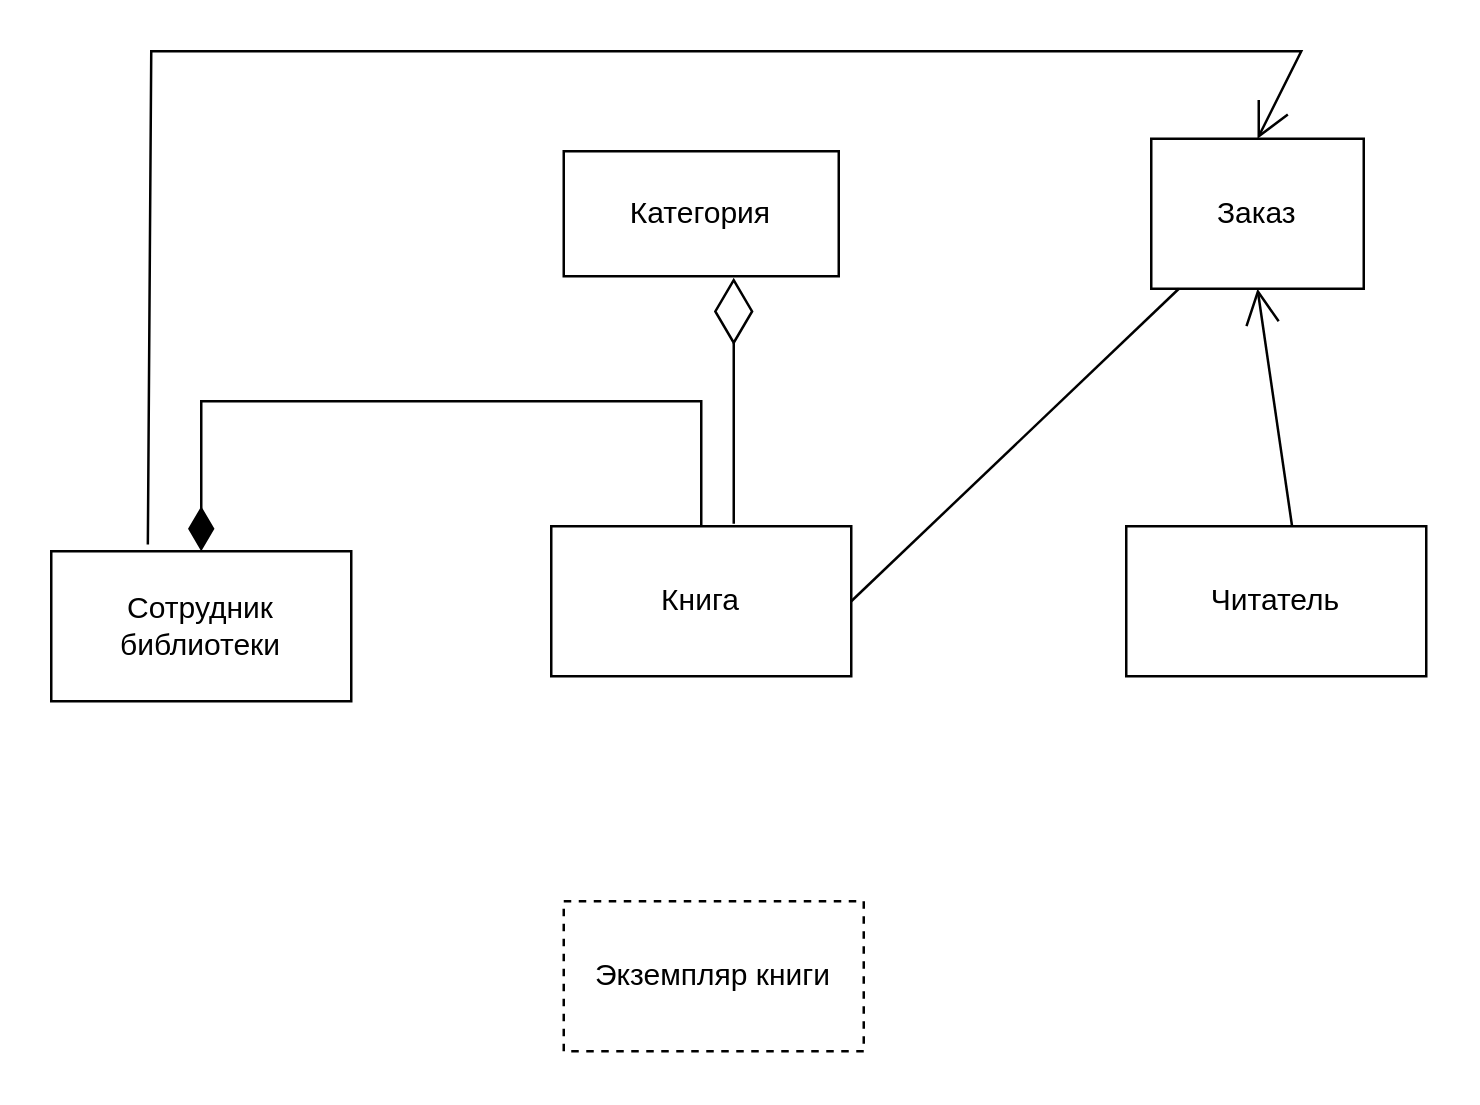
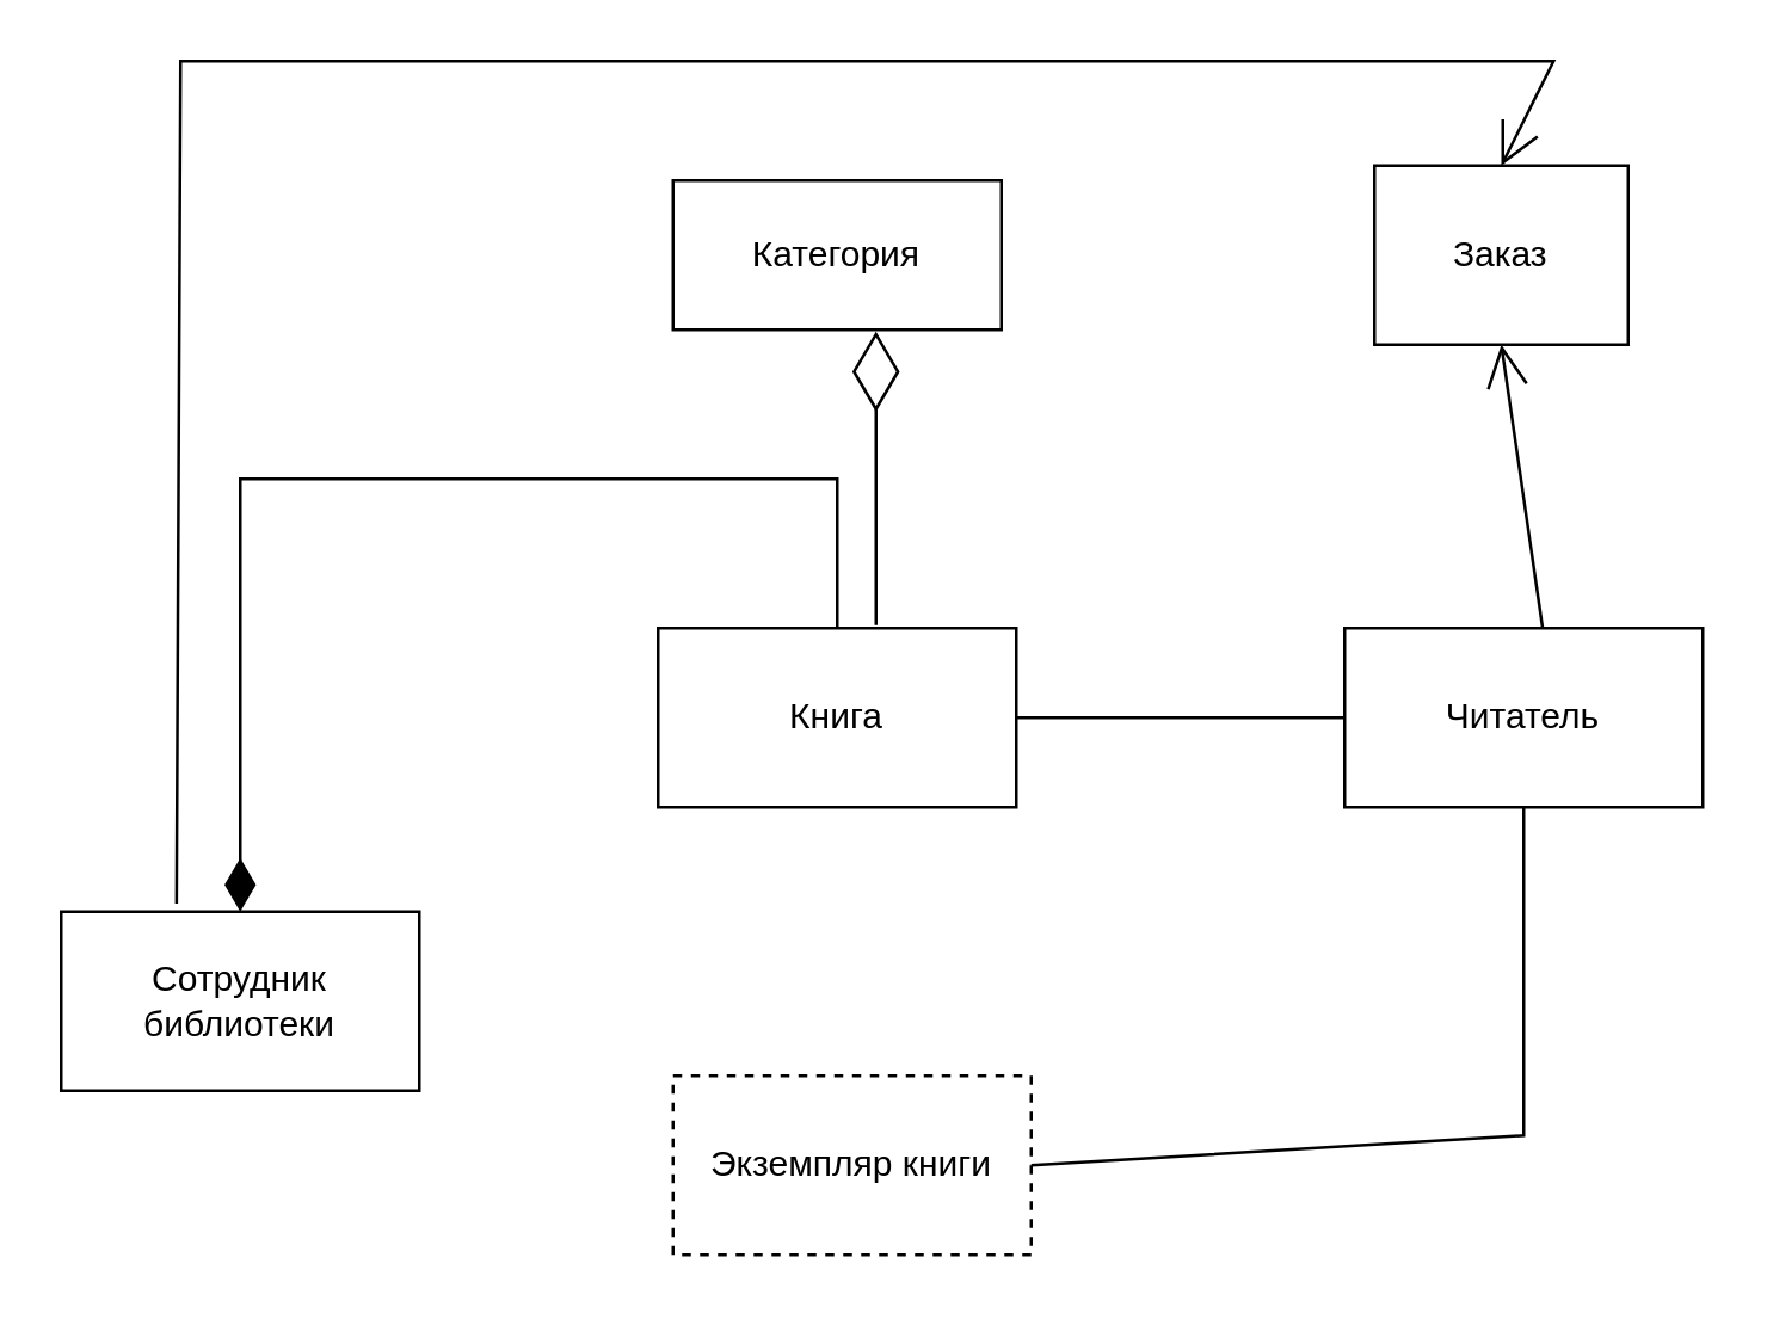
  <mxCell id="0" />
  <mxCell id="1" parent="0" />
  <mxCell id="2" value="Категория" style="html=1;whiteSpace=wrap;" parent="1" vertex="1"><mxGeometry x="225" y="60" width="110" height="50" as="geometry" /></mxCell>
  <mxCell id="3" value="" style="endArrow=open;endFill=1;endSize=12;html=1;rounded=0;entryX=0.5;entryY=1;entryDx=0;entryDy=0;" parent="1" target="8" edge="1"><mxGeometry width="160" relative="1" as="geometry"><mxPoint x="516.327" y="210" as="sourcePoint" /><mxPoint x="520" y="120" as="targetPoint" /></mxGeometry></mxCell>
  <mxCell id="4" value="Читатель" style="rounded=0;whiteSpace=wrap;html=1;" parent="1" vertex="1"><mxGeometry x="450" y="210" width="120" height="60" as="geometry" /></mxCell>
  <mxCell id="5" value="Книга" style="rounded=0;whiteSpace=wrap;html=1;" parent="1" vertex="1"><mxGeometry x="220" y="210" width="120" height="60" as="geometry" /></mxCell>
  <mxCell id="6" value="Экземпляр книги" style="rounded=0;whiteSpace=wrap;html=1;dashed=1;" parent="1" vertex="1"><mxGeometry x="225" y="360" width="120" height="60" as="geometry" /></mxCell>
- <mxCell id="7" value="Сотрудник библиотеки" style="rounded=0;whiteSpace=wrap;html=1;" parent="1" vertex="1"><mxGeometry x="20" y="220" width="120" height="60" as="geometry" /></mxCell>
+ <mxCell id="7" value="Сотрудник библиотеки" style="rounded=0;whiteSpace=wrap;html=1;" parent="1" vertex="1"><mxGeometry x="20" y="305" width="120" height="60" as="geometry" /></mxCell>
  <mxCell id="8" value="Заказ" style="rounded=0;whiteSpace=wrap;html=1;" parent="1" vertex="1"><mxGeometry x="460" y="55" width="85" height="60" as="geometry" /></mxCell>
  <mxCell id="9" value="" style="endArrow=open;endFill=1;endSize=12;html=1;rounded=0;exitX=0.322;exitY=-0.045;exitDx=0;exitDy=0;exitPerimeter=0;entryX=0.5;entryY=0;entryDx=0;entryDy=0;" parent="1" source="7" target="8" edge="1"><mxGeometry width="160" relative="1" as="geometry"><mxPoint x="526.327" y="220" as="sourcePoint" /><mxPoint x="520" y="30" as="targetPoint" /><Array as="points"><mxPoint x="60" y="20" /><mxPoint x="520" y="20" /></Array></mxGeometry></mxCell>
  <mxCell id="10" value="" style="endArrow=diamondThin;endFill=0;endSize=24;html=1;rounded=0;entryX=0.618;entryY=1.012;entryDx=0;entryDy=0;entryPerimeter=0;" parent="1" target="2" edge="1"><mxGeometry width="160" relative="1" as="geometry"><mxPoint x="293" y="209" as="sourcePoint" /><mxPoint x="81" y="231" as="targetPoint" /><Array as="points" /></mxGeometry></mxCell>
  <mxCell id="11" value="" style="endArrow=diamondThin;endFill=1;endSize=15;html=1;rounded=0;exitX=0.5;exitY=0;exitDx=0;exitDy=0;entryX=0.5;entryY=0;entryDx=0;entryDy=0;" parent="1" source="5" target="7" edge="1"><mxGeometry width="160" relative="1" as="geometry"><mxPoint x="284.54" y="370.84" as="sourcePoint" /><mxPoint x="280" y="281" as="targetPoint" /><Array as="points"><mxPoint x="280" y="160" /><mxPoint x="80" y="160" /></Array></mxGeometry></mxCell>
- <mxCell id="12" value="" style="endArrow=none;html=1;rounded=0;exitX=1;exitY=0.5;exitDx=0;exitDy=0;" parent="1" source="5" target="8" edge="1"><mxGeometry width="50" height="50" relative="1" as="geometry"><mxPoint x="410" y="240" as="sourcePoint" /><mxPoint x="460" y="190" as="targetPoint" /></mxGeometry></mxCell>
+ <mxCell id="12" value="" style="endArrow=none;html=1;rounded=0;exitX=1;exitY=0.5;exitDx=0;exitDy=0;entryX=0;entryY=0.5;entryDx=0;entryDy=0;" parent="1" source="5" target="4" edge="1"><mxGeometry width="50" height="50" relative="1" as="geometry"><mxPoint x="410" y="240" as="sourcePoint" /><mxPoint x="460" y="190" as="targetPoint" /></mxGeometry></mxCell>
+ <mxCell id="13" value="" style="endArrow=none;html=1;rounded=0;entryX=0.5;entryY=1;entryDx=0;entryDy=0;exitX=1;exitY=0.5;exitDx=0;exitDy=0;" parent="1" source="6" target="4" edge="1"><mxGeometry width="50" height="50" relative="1" as="geometry"><mxPoint x="410" y="240" as="sourcePoint" /><mxPoint x="460" y="190" as="targetPoint" /><Array as="points"><mxPoint x="510" y="380" /></Array></mxGeometry></mxCell>
